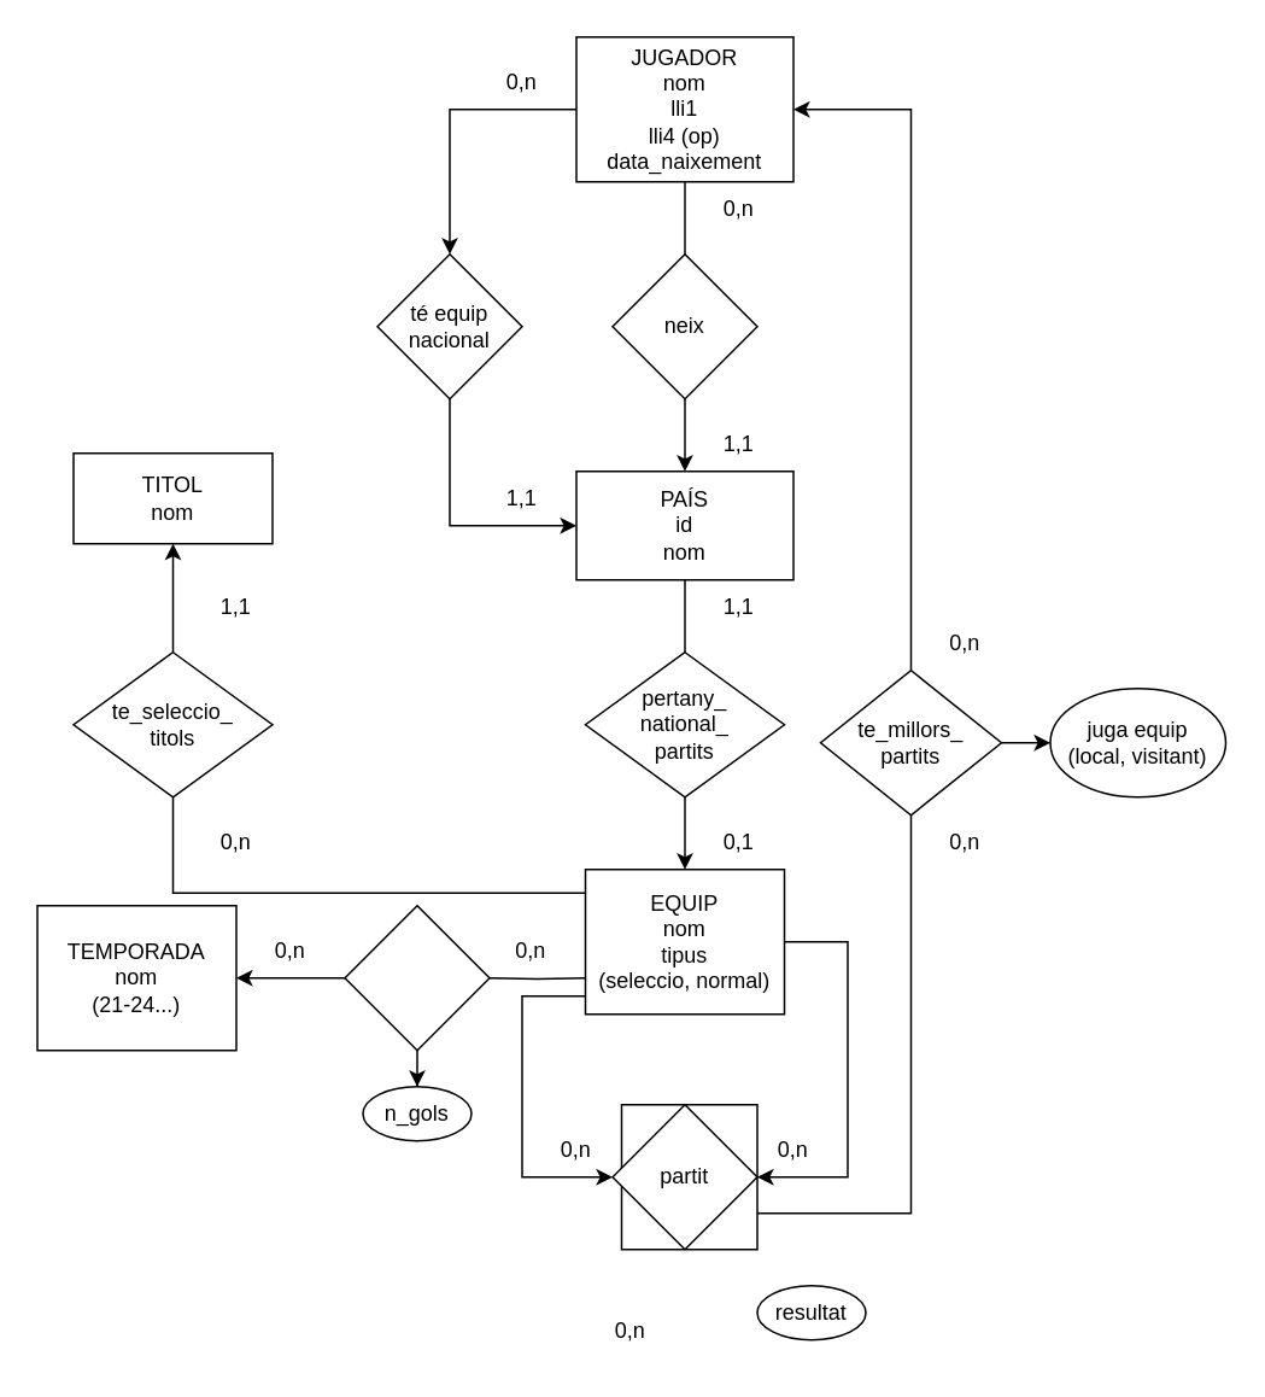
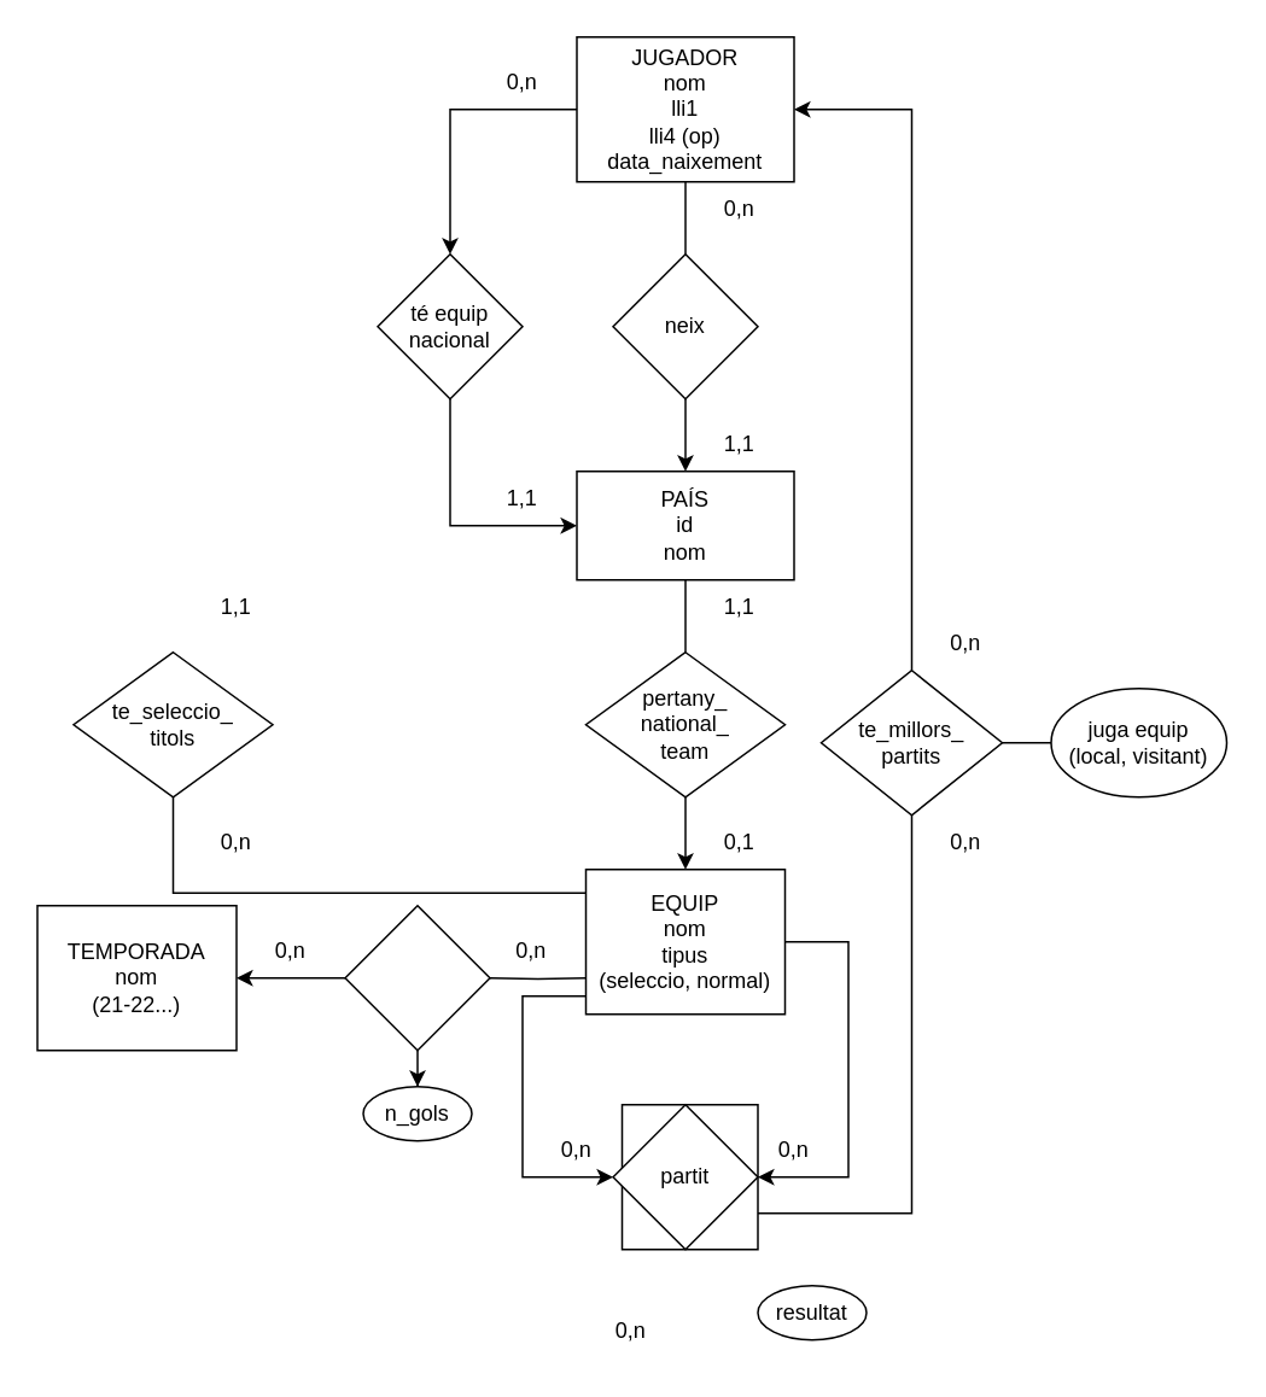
  <mxCell id="0" />
  <mxCell id="1" parent="0" />
  <mxCell id="2" style="edgeStyle=orthogonalEdgeStyle;rounded=0;orthogonalLoop=1;jettySize=auto;html=1;exitX=0.5;exitY=0;exitDx=0;exitDy=0;entryX=1;entryY=0.5;entryDx=0;entryDy=0;startArrow=none;" edge="1" parent="1" source="32" target="6"><mxGeometry relative="1" as="geometry"><Array as="points"><mxPoint x="503" y="60" /></Array></mxGeometry></mxCell>
  <mxCell id="3" value="" style="rounded=0;whiteSpace=wrap;html=1;" vertex="1" parent="1"><mxGeometry x="343" y="610" width="75" height="80" as="geometry" /></mxCell>
  <mxCell id="4" style="edgeStyle=orthogonalEdgeStyle;rounded=0;orthogonalLoop=1;jettySize=auto;html=1;startArrow=none;" edge="1" parent="1" source="9" target="8"><mxGeometry relative="1" as="geometry" /></mxCell>
  <mxCell id="5" value="" style="edgeStyle=orthogonalEdgeStyle;rounded=0;orthogonalLoop=1;jettySize=auto;html=1;" edge="1" parent="1" source="6" target="12"><mxGeometry relative="1" as="geometry" /></mxCell>
  <mxCell id="6" value="JUGADOR&lt;br&gt;nom&lt;br&gt;lli1&lt;br&gt;lli4 (op)&lt;br&gt;data_naixement" style="rounded=0;whiteSpace=wrap;html=1;" vertex="1" parent="1"><mxGeometry x="318" y="20" width="120" height="80" as="geometry" /></mxCell>
  <mxCell id="7" style="edgeStyle=orthogonalEdgeStyle;rounded=0;orthogonalLoop=1;jettySize=auto;html=1;startArrow=none;exitX=0.5;exitY=1;exitDx=0;exitDy=0;" edge="1" parent="1" source="27" target="17"><mxGeometry relative="1" as="geometry"><mxPoint x="378" y="470" as="sourcePoint" /></mxGeometry></mxCell>
  <mxCell id="8" value="PAÍS&lt;br&gt;id&lt;br&gt;nom" style="rounded=0;whiteSpace=wrap;html=1;" vertex="1" parent="1"><mxGeometry x="318" y="260" width="120" height="60" as="geometry" /></mxCell>
  <mxCell id="9" value="neix" style="rhombus;whiteSpace=wrap;html=1;" vertex="1" parent="1"><mxGeometry x="338" y="140" width="80" height="80" as="geometry" /></mxCell>
  <mxCell id="10" value="" style="edgeStyle=orthogonalEdgeStyle;rounded=0;orthogonalLoop=1;jettySize=auto;html=1;endArrow=none;" edge="1" parent="1" source="6" target="9"><mxGeometry relative="1" as="geometry"><mxPoint x="378" y="100" as="sourcePoint" /><mxPoint x="378" y="300" as="targetPoint" /></mxGeometry></mxCell>
  <mxCell id="11" style="edgeStyle=orthogonalEdgeStyle;rounded=0;orthogonalLoop=1;jettySize=auto;html=1;entryX=0;entryY=0.5;entryDx=0;entryDy=0;" edge="1" parent="1" source="12" target="8"><mxGeometry relative="1" as="geometry"><Array as="points"><mxPoint x="248" y="290" /></Array></mxGeometry></mxCell>
  <mxCell id="12" value="té equip nacional" style="rhombus;whiteSpace=wrap;html=1;rounded=0;" vertex="1" parent="1"><mxGeometry x="208" y="140" width="80" height="80" as="geometry" /></mxCell>
  <mxCell id="13" style="edgeStyle=orthogonalEdgeStyle;rounded=0;orthogonalLoop=1;jettySize=auto;html=1;entryX=0;entryY=0.5;entryDx=0;entryDy=0;" edge="1" parent="1" source="17" target="18"><mxGeometry relative="1" as="geometry"><Array as="points"><mxPoint x="288" y="550" /><mxPoint x="288" y="650" /></Array></mxGeometry></mxCell>
  <mxCell id="14" style="edgeStyle=orthogonalEdgeStyle;rounded=0;orthogonalLoop=1;jettySize=auto;html=1;entryX=1;entryY=0.5;entryDx=0;entryDy=0;" edge="1" parent="1" source="17" target="18"><mxGeometry relative="1" as="geometry"><Array as="points"><mxPoint x="468" y="520" /><mxPoint x="468" y="650" /></Array></mxGeometry></mxCell>
  <mxCell id="15" style="edgeStyle=orthogonalEdgeStyle;rounded=0;orthogonalLoop=1;jettySize=auto;html=1;exitX=0;exitY=0.5;exitDx=0;exitDy=0;startArrow=none;" edge="1" parent="1" source="39" target="37"><mxGeometry relative="1" as="geometry"><Array as="points" /></mxGeometry></mxCell>
- <mxCell id="16" style="edgeStyle=orthogonalEdgeStyle;rounded=0;orthogonalLoop=1;jettySize=auto;html=1;exitX=0.5;exitY=0;exitDx=0;exitDy=0;startArrow=none;" edge="1" parent="1" source="45" target="44"><mxGeometry relative="1" as="geometry"><Array as="points" /></mxGeometry></mxCell>
  <mxCell id="17" value="EQUIP&lt;br&gt;nom&lt;br&gt;tipus&lt;br&gt;(seleccio, normal)" style="rounded=0;whiteSpace=wrap;html=1;" vertex="1" parent="1"><mxGeometry x="323" y="480" width="110" height="80" as="geometry" /></mxCell>
  <mxCell id="18" value="partit" style="rhombus;whiteSpace=wrap;html=1;" vertex="1" parent="1"><mxGeometry x="338" y="610" width="80" height="80" as="geometry" /></mxCell>
  <mxCell id="19" value="resultat" style="ellipse;whiteSpace=wrap;html=1;" vertex="1" parent="1"><mxGeometry x="418" y="710" width="60" height="30" as="geometry" /></mxCell>
  <mxCell id="20" value="0,n" style="text;html=1;strokeColor=none;fillColor=none;align=center;verticalAlign=middle;whiteSpace=wrap;rounded=0;" vertex="1" parent="1"><mxGeometry x="378" y="100" width="60" height="30" as="geometry" /></mxCell>
  <mxCell id="21" value="0,n" style="text;html=1;strokeColor=none;fillColor=none;align=center;verticalAlign=middle;whiteSpace=wrap;rounded=0;" vertex="1" parent="1"><mxGeometry x="318" y="720" width="60" height="30" as="geometry" /></mxCell>
  <mxCell id="22" value="0,n" style="text;html=1;strokeColor=none;fillColor=none;align=center;verticalAlign=middle;whiteSpace=wrap;rounded=0;" vertex="1" parent="1"><mxGeometry x="288" y="620" width="60" height="30" as="geometry" /></mxCell>
  <mxCell id="23" value="0,n" style="text;html=1;strokeColor=none;fillColor=none;align=center;verticalAlign=middle;whiteSpace=wrap;rounded=0;" vertex="1" parent="1"><mxGeometry x="408" y="620" width="60" height="30" as="geometry" /></mxCell>
  <mxCell id="24" value="1,1" style="text;html=1;strokeColor=none;fillColor=none;align=center;verticalAlign=middle;whiteSpace=wrap;rounded=0;" vertex="1" parent="1"><mxGeometry x="258" y="260" width="60" height="30" as="geometry" /></mxCell>
  <mxCell id="25" value="0,n" style="text;html=1;strokeColor=none;fillColor=none;align=center;verticalAlign=middle;whiteSpace=wrap;rounded=0;" vertex="1" parent="1"><mxGeometry x="258" y="30" width="60" height="30" as="geometry" /></mxCell>
  <mxCell id="26" value="1,1" style="text;html=1;strokeColor=none;fillColor=none;align=center;verticalAlign=middle;whiteSpace=wrap;rounded=0;" vertex="1" parent="1"><mxGeometry x="378" y="230" width="60" height="30" as="geometry" /></mxCell>
- <mxCell id="27" value="pertany_&lt;br&gt;national_&lt;br&gt;partits" style="rhombus;whiteSpace=wrap;html=1;" vertex="1" parent="1"><mxGeometry x="323" y="360" width="110" height="80" as="geometry" /></mxCell>
+ <mxCell id="27" value="pertany_&lt;br&gt;national_&lt;br&gt;team" style="rhombus;whiteSpace=wrap;html=1;" vertex="1" parent="1"><mxGeometry x="323" y="360" width="110" height="80" as="geometry" /></mxCell>
  <mxCell id="28" value="" style="edgeStyle=orthogonalEdgeStyle;rounded=0;orthogonalLoop=1;jettySize=auto;html=1;endArrow=none;" edge="1" parent="1" source="8" target="27"><mxGeometry relative="1" as="geometry"><mxPoint x="378" y="320" as="sourcePoint" /><mxPoint x="378" y="470" as="targetPoint" /></mxGeometry></mxCell>
  <mxCell id="29" value="1,1" style="text;html=1;strokeColor=none;fillColor=none;align=center;verticalAlign=middle;whiteSpace=wrap;rounded=0;" vertex="1" parent="1"><mxGeometry x="378" y="320" width="60" height="30" as="geometry" /></mxCell>
  <mxCell id="30" value="0,1" style="text;html=1;strokeColor=none;fillColor=none;align=center;verticalAlign=middle;whiteSpace=wrap;rounded=0;" vertex="1" parent="1"><mxGeometry x="378" y="450" width="60" height="30" as="geometry" /></mxCell>
- <mxCell id="31" value="" style="edgeStyle=orthogonalEdgeStyle;rounded=0;orthogonalLoop=1;jettySize=auto;html=1;" edge="1" parent="1" source="32" target="36"><mxGeometry relative="1" as="geometry" /></mxCell>
+ <mxCell id="31" value="" style="edgeStyle=orthogonalEdgeStyle;rounded=0;orthogonalLoop=1;jettySize=auto;html=1;endArrow=none;" edge="1" parent="1" source="32" target="36"><mxGeometry relative="1" as="geometry" /></mxCell>
  <mxCell id="32" value="te_millors_&lt;br&gt;partits" style="rhombus;whiteSpace=wrap;html=1;" vertex="1" parent="1"><mxGeometry x="453" y="370" width="100" height="80" as="geometry" /></mxCell>
  <mxCell id="33" value="" style="edgeStyle=orthogonalEdgeStyle;rounded=0;orthogonalLoop=1;jettySize=auto;html=1;exitX=1;exitY=0.75;exitDx=0;exitDy=0;entryX=0.5;entryY=1;entryDx=0;entryDy=0;endArrow=none;" edge="1" parent="1" source="3" target="32"><mxGeometry relative="1" as="geometry"><mxPoint x="418" y="670" as="sourcePoint" /><mxPoint x="438" y="60" as="targetPoint" /><Array as="points"><mxPoint x="503" y="670" /></Array></mxGeometry></mxCell>
  <mxCell id="34" value="0,n" style="text;html=1;strokeColor=none;fillColor=none;align=center;verticalAlign=middle;whiteSpace=wrap;rounded=0;" vertex="1" parent="1"><mxGeometry x="503" y="340" width="60" height="30" as="geometry" /></mxCell>
  <mxCell id="35" value="0,n" style="text;html=1;strokeColor=none;fillColor=none;align=center;verticalAlign=middle;whiteSpace=wrap;rounded=0;" vertex="1" parent="1"><mxGeometry x="503" y="450" width="60" height="30" as="geometry" /></mxCell>
  <mxCell id="36" value="juga equip &lt;br&gt;(local, visitant)" style="ellipse;whiteSpace=wrap;html=1;" vertex="1" parent="1"><mxGeometry x="580" y="380" width="97" height="60" as="geometry" /></mxCell>
- <mxCell id="37" value="TEMPORADA&lt;br&gt;nom&lt;br&gt;(21-24...)" style="rounded=0;whiteSpace=wrap;html=1;" vertex="1" parent="1"><mxGeometry x="20" y="500" width="110" height="80" as="geometry" /></mxCell>
+ <mxCell id="37" value="TEMPORADA&lt;br&gt;nom&lt;br&gt;(21-22...)" style="rounded=0;whiteSpace=wrap;html=1;" vertex="1" parent="1"><mxGeometry x="20" y="500" width="110" height="80" as="geometry" /></mxCell>
  <mxCell id="38" value="" style="edgeStyle=orthogonalEdgeStyle;rounded=0;orthogonalLoop=1;jettySize=auto;html=1;" edge="1" parent="1" source="39" target="43"><mxGeometry relative="1" as="geometry" /></mxCell>
  <mxCell id="39" value="" style="rhombus;whiteSpace=wrap;html=1;" vertex="1" parent="1"><mxGeometry x="190" y="500" width="80" height="80" as="geometry" /></mxCell>
  <mxCell id="40" value="" style="edgeStyle=orthogonalEdgeStyle;rounded=0;orthogonalLoop=1;jettySize=auto;html=1;exitX=0;exitY=0.25;exitDx=0;exitDy=0;endArrow=none;" edge="1" parent="1" target="39"><mxGeometry relative="1" as="geometry"><mxPoint x="323" y="540" as="sourcePoint" /><mxPoint x="140" y="540" as="targetPoint" /></mxGeometry></mxCell>
  <mxCell id="41" value="0,n" style="text;html=1;strokeColor=none;fillColor=none;align=center;verticalAlign=middle;whiteSpace=wrap;rounded=0;" vertex="1" parent="1"><mxGeometry x="130" y="510" width="60" height="30" as="geometry" /></mxCell>
  <mxCell id="42" value="0,n" style="text;html=1;strokeColor=none;fillColor=none;align=center;verticalAlign=middle;whiteSpace=wrap;rounded=0;" vertex="1" parent="1"><mxGeometry x="263" y="510" width="60" height="30" as="geometry" /></mxCell>
  <mxCell id="43" value="n_gols" style="ellipse;whiteSpace=wrap;html=1;" vertex="1" parent="1"><mxGeometry x="200" y="600" width="60" height="30" as="geometry" /></mxCell>
- <mxCell id="44" value="TITOL&lt;br&gt;nom" style="rounded=0;whiteSpace=wrap;html=1;" vertex="1" parent="1"><mxGeometry x="40" y="250" width="110" height="50" as="geometry" /></mxCell>
  <mxCell id="45" value="te_seleccio_&lt;br&gt;titols" style="rhombus;whiteSpace=wrap;html=1;" vertex="1" parent="1"><mxGeometry x="40" y="360" width="110" height="80" as="geometry" /></mxCell>
  <mxCell id="46" value="" style="edgeStyle=orthogonalEdgeStyle;rounded=0;orthogonalLoop=1;jettySize=auto;html=1;exitX=0;exitY=0.163;exitDx=0;exitDy=0;exitPerimeter=0;endArrow=none;entryX=0.5;entryY=1;entryDx=0;entryDy=0;" edge="1" parent="1" source="17" target="45"><mxGeometry relative="1" as="geometry"><mxPoint x="323" y="493.04" as="sourcePoint" /><mxPoint x="95" y="330" as="targetPoint" /></mxGeometry></mxCell>
  <mxCell id="47" value="0,n" style="text;html=1;strokeColor=none;fillColor=none;align=center;verticalAlign=middle;whiteSpace=wrap;rounded=0;" vertex="1" parent="1"><mxGeometry x="100" y="450" width="60" height="30" as="geometry" /></mxCell>
  <mxCell id="48" value="1,1" style="text;html=1;strokeColor=none;fillColor=none;align=center;verticalAlign=middle;whiteSpace=wrap;rounded=0;" vertex="1" parent="1"><mxGeometry x="100" y="320" width="60" height="30" as="geometry" /></mxCell>
